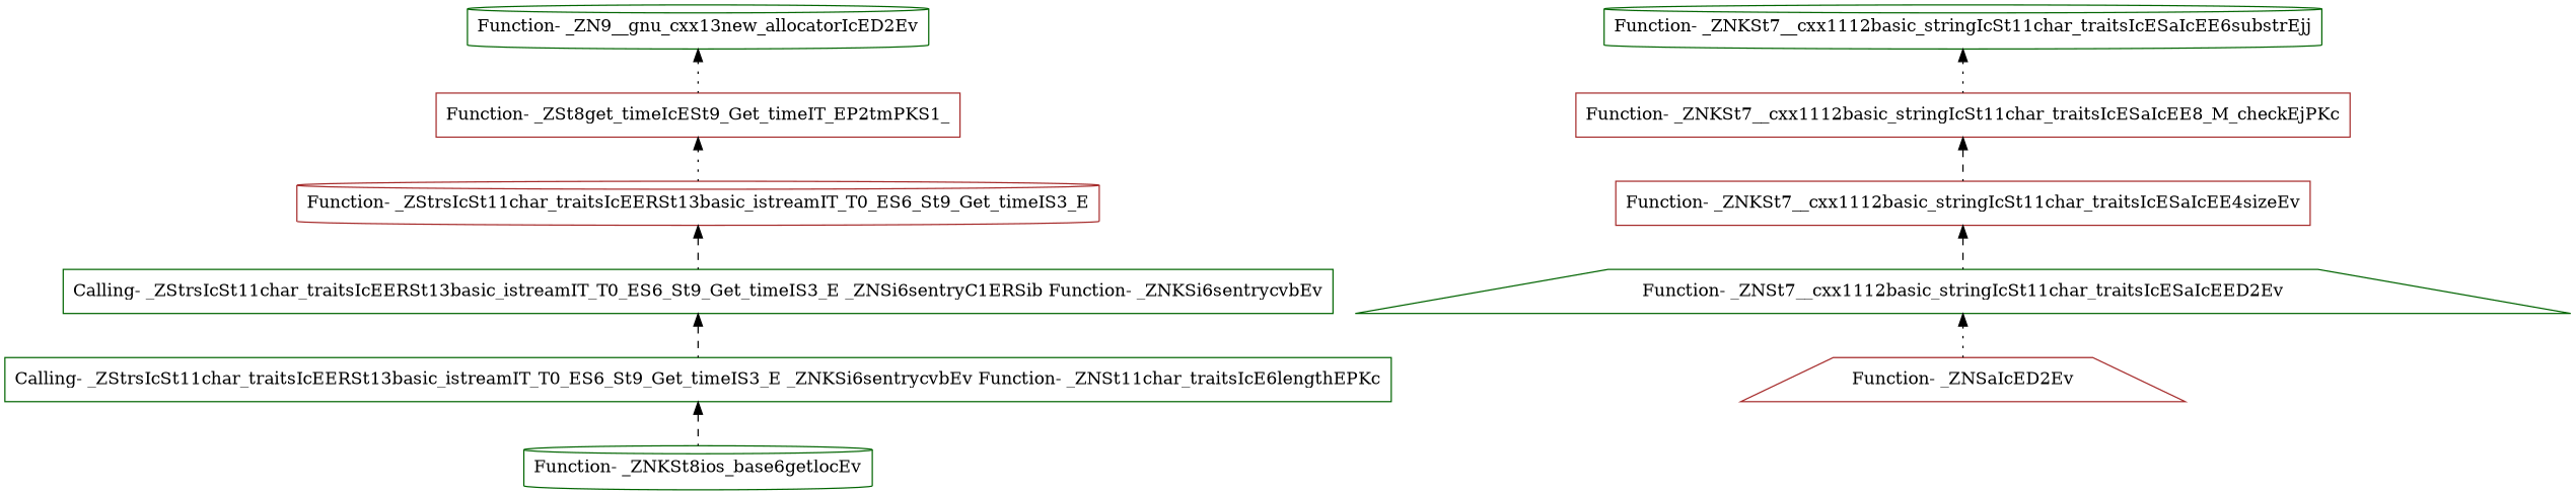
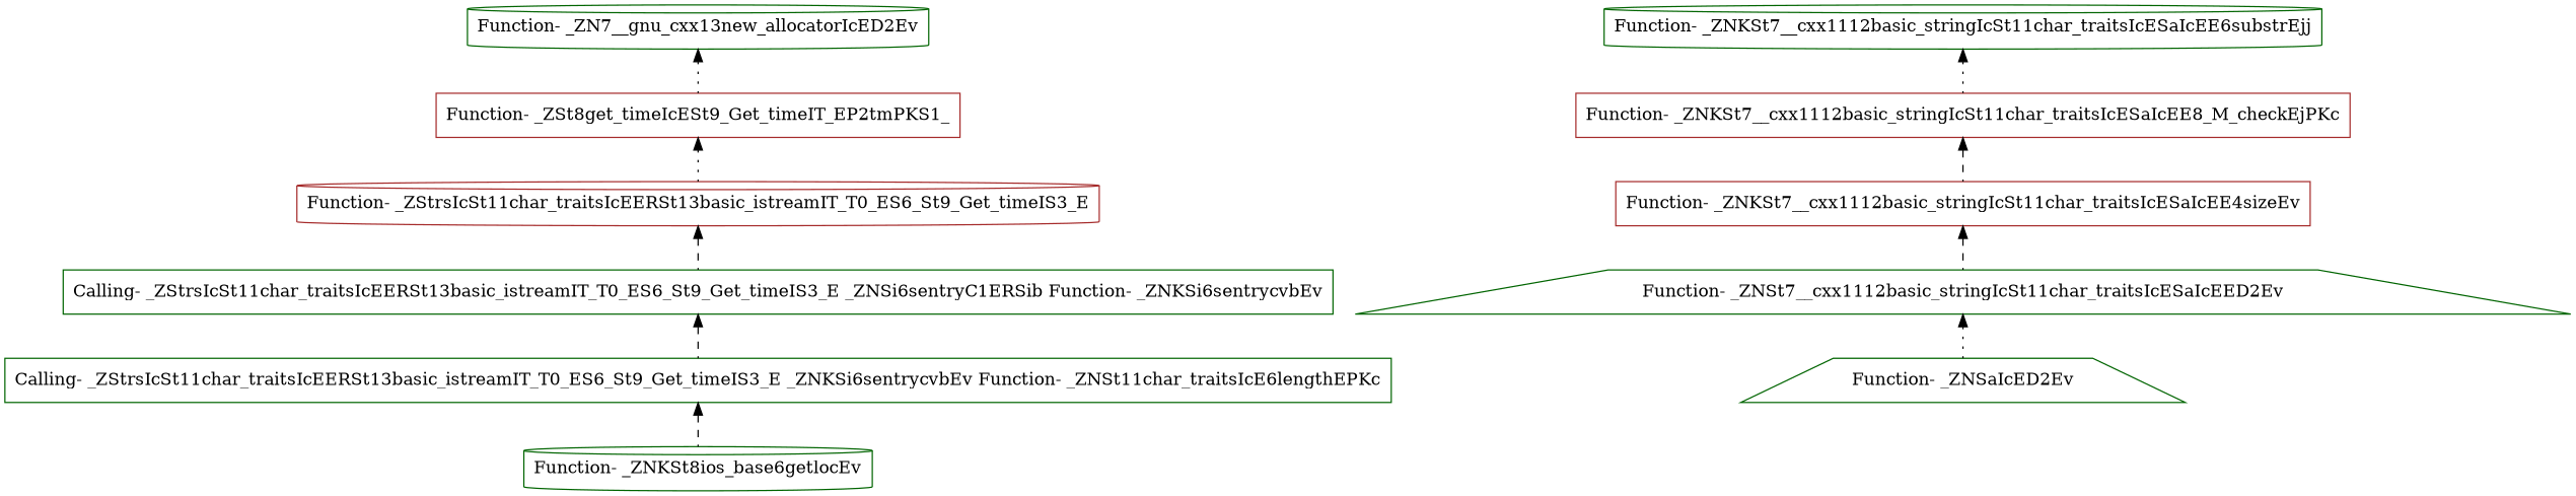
  digraph {
    node [color=darkgreen shape=box]
    edge [dir=back style=dashed]
    "Function- _ZNKSt8ios_base6getlocEv" [shape=cylinder]
    "Calling- _ZStrsIcSt11char_traitsIcEERSt13basic_istreamIT_T0_ES6_St9_Get_timeIS3_E _ZNKSi6sentrycvbEv Function- _ZNSt11char_traitsIcE6lengthEPKc"
    "Calling- _ZStrsIcSt11char_traitsIcEERSt13basic_istreamIT_T0_ES6_St9_Get_timeIS3_E _ZNSi6sentryC1ERSib Function- _ZNKSi6sentrycvbEv"
    "Function- _ZStrsIcSt11char_traitsIcEERSt13basic_istreamIT_T0_ES6_St9_Get_timeIS3_E" [color=brown shape=cylinder]
    "Function- _ZSt8get_timeIcESt9_Get_timeIT_EP2tmPKS1_" [color=brown]
-   "Function- _ZN9__gnu_cxx13new_allocatorIcED2Ev" [shape=cylinder]
-   "Function- _ZNSaIcED2Ev" [color=brown shape=trapezium]
+   "Function- _ZN9__gnu_cxx13new_allocatorIcED2Ev" [shape=cylinder label="Function- _ZN7__gnu_cxx13new_allocatorIcED2Ev"]
+   "Function- _ZNSaIcED2Ev" [shape=trapezium]
    "Function- _ZNSt7__cxx1112basic_stringIcSt11char_traitsIcESaIcEED2Ev" [shape=trapezium]
    "Function- _ZNKSt7__cxx1112basic_stringIcSt11char_traitsIcESaIcEE4sizeEv" [color=brown]
    "Function- _ZNKSt7__cxx1112basic_stringIcSt11char_traitsIcESaIcEE8_M_checkEjPKc" [color=brown]
    "Function- _ZNKSt7__cxx1112basic_stringIcSt11char_traitsIcESaIcEE6substrEjj" [shape=cylinder]
    "Calling- _ZStrsIcSt11char_traitsIcEERSt13basic_istreamIT_T0_ES6_St9_Get_timeIS3_E _ZNKSi6sentrycvbEv Function- _ZNSt11char_traitsIcE6lengthEPKc" -> "Function- _ZNKSt8ios_base6getlocEv"
    "Calling- _ZStrsIcSt11char_traitsIcEERSt13basic_istreamIT_T0_ES6_St9_Get_timeIS3_E _ZNSi6sentryC1ERSib Function- _ZNKSi6sentrycvbEv" -> "Calling- _ZStrsIcSt11char_traitsIcEERSt13basic_istreamIT_T0_ES6_St9_Get_timeIS3_E _ZNKSi6sentrycvbEv Function- _ZNSt11char_traitsIcE6lengthEPKc"
    "Function- _ZStrsIcSt11char_traitsIcEERSt13basic_istreamIT_T0_ES6_St9_Get_timeIS3_E" -> "Calling- _ZStrsIcSt11char_traitsIcEERSt13basic_istreamIT_T0_ES6_St9_Get_timeIS3_E _ZNSi6sentryC1ERSib Function- _ZNKSi6sentrycvbEv"
    "Function- _ZSt8get_timeIcESt9_Get_timeIT_EP2tmPKS1_" -> "Function- _ZStrsIcSt11char_traitsIcEERSt13basic_istreamIT_T0_ES6_St9_Get_timeIS3_E" [style=dotted]
    "Function- _ZN9__gnu_cxx13new_allocatorIcED2Ev" -> "Function- _ZSt8get_timeIcESt9_Get_timeIT_EP2tmPKS1_" [style=dotted]
    "Function- _ZNSt7__cxx1112basic_stringIcSt11char_traitsIcESaIcEED2Ev" -> "Function- _ZNSaIcED2Ev" [style=dotted]
    "Function- _ZNKSt7__cxx1112basic_stringIcSt11char_traitsIcESaIcEE4sizeEv" -> "Function- _ZNSt7__cxx1112basic_stringIcSt11char_traitsIcESaIcEED2Ev"
    "Function- _ZNKSt7__cxx1112basic_stringIcSt11char_traitsIcESaIcEE8_M_checkEjPKc" -> "Function- _ZNKSt7__cxx1112basic_stringIcSt11char_traitsIcESaIcEE4sizeEv"
    "Function- _ZNKSt7__cxx1112basic_stringIcSt11char_traitsIcESaIcEE6substrEjj" -> "Function- _ZNKSt7__cxx1112basic_stringIcSt11char_traitsIcESaIcEE8_M_checkEjPKc" [style=dotted]
  }
